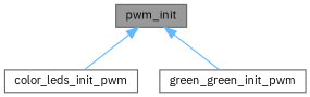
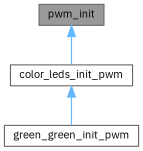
  digraph {
    fontname="IBM Plex Sans"
    rankdir=TB
    node [color=grey40 fillcolor=white fontname="IBM Plex Sans" fontsize=10 shape=box style=filled]
    edge [color=steelblue1 dir=back fontname="IBM Plex Sans" fontsize=10 labelfontname=Helvetica labelfontsize=10 style=solid]
    n1 [color=gray40 fillcolor=grey60 fontcolor=black height=0.2 label=pwm_init width=0.4]
    n2 [height=0.2 label=color_leds_init_pwm width=0.4]
    n3 [height=0.2 label=green_green_init_pwm width=0.4]
    n1 -> n2
-   n1 -> n3
+   n2 -> n3
  }
